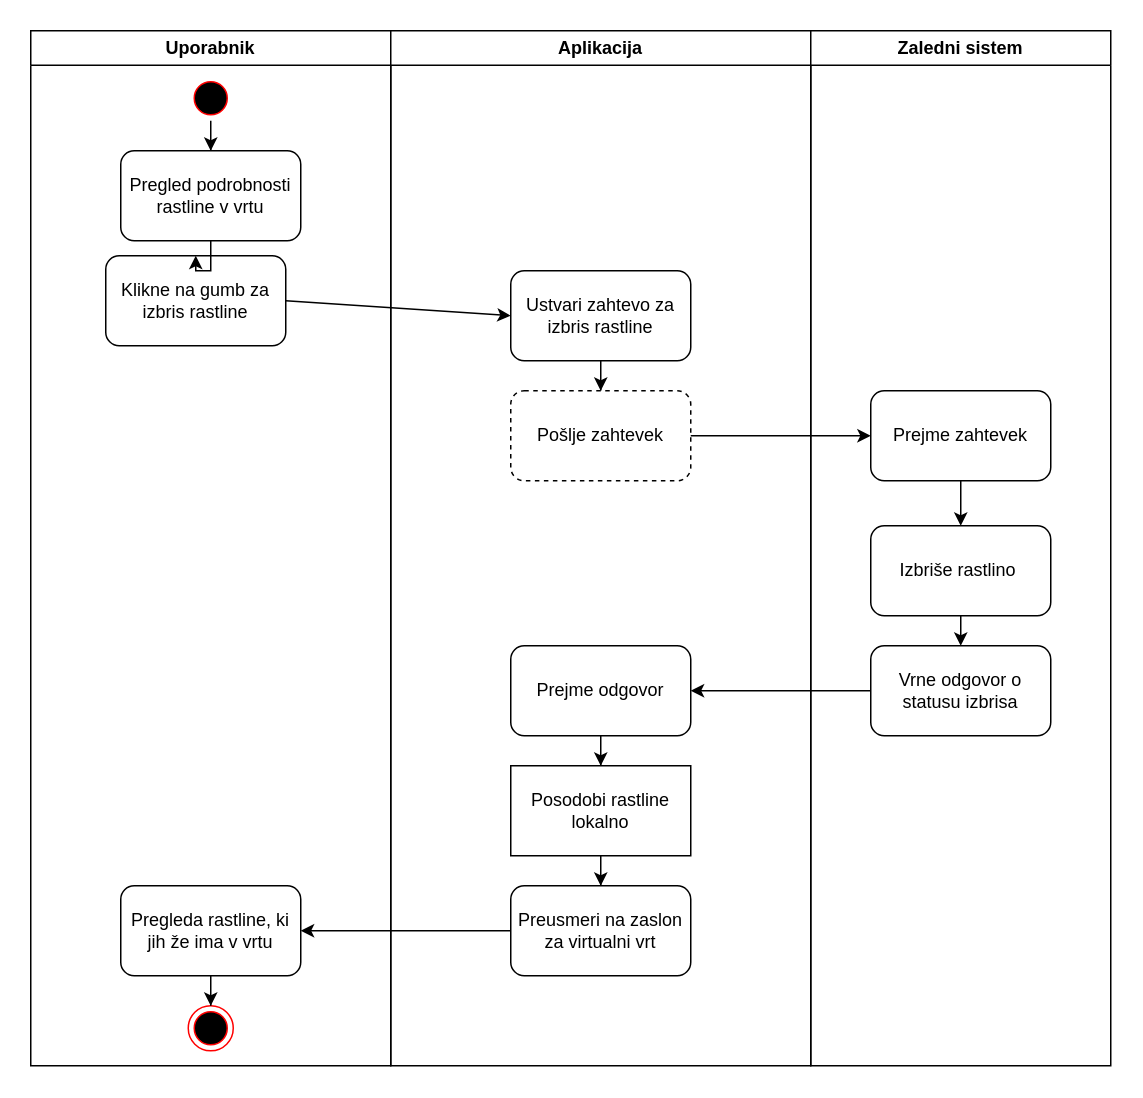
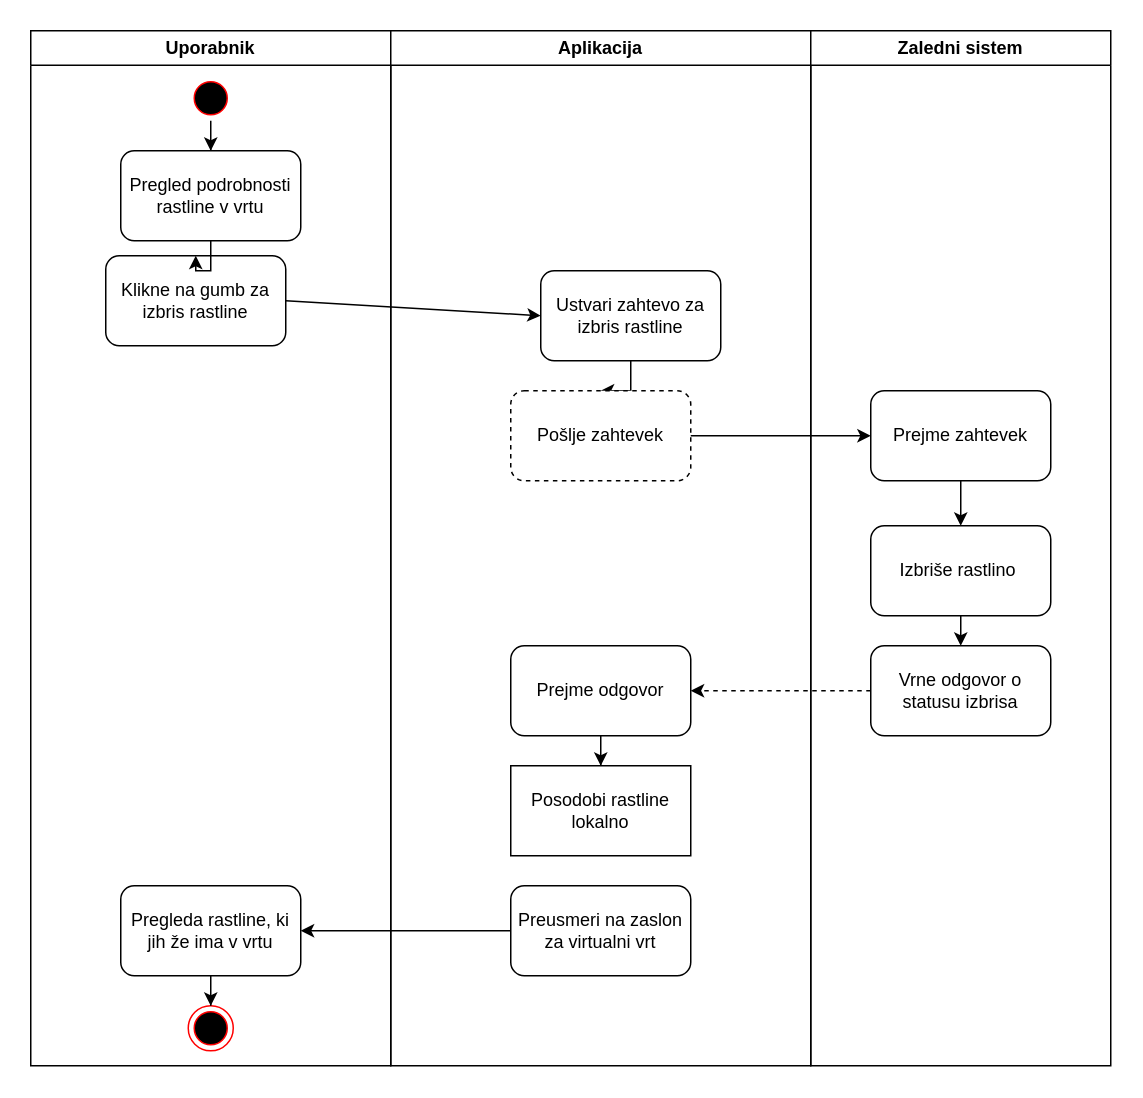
  <mxCell id="0" />
  <mxCell id="1" parent="0" />
  <mxCell id="2" value="Uporabnik" style="swimlane;whiteSpace=wrap;html=1;" parent="1" vertex="1"><mxGeometry x="20" y="20" width="240" height="690" as="geometry" /></mxCell>
  <mxCell id="3" value="" style="edgeStyle=orthogonalEdgeStyle;rounded=0;orthogonalLoop=1;jettySize=auto;html=1;" parent="2" source="4" target="8" edge="1"><mxGeometry relative="1" as="geometry" /></mxCell>
  <mxCell id="4" value="" style="ellipse;html=1;shape=startState;fillColor=#000000;strokeColor=#ff0000;" parent="2" vertex="1"><mxGeometry x="105" y="30" width="30" height="30" as="geometry" /></mxCell>
  <mxCell id="5" value="Klikne na gumb za izbris rastline" style="rounded=1;whiteSpace=wrap;html=1;" parent="2" vertex="1"><mxGeometry x="50" y="150" width="120" height="60" as="geometry" /></mxCell>
  <mxCell id="6" value="Pregleda rastline, ki jih že ima v vrtu" style="whiteSpace=wrap;html=1;rounded=1;" parent="2" vertex="1"><mxGeometry x="60" y="570" width="120" height="60" as="geometry" /></mxCell>
  <mxCell id="7" value="" style="edgeStyle=orthogonalEdgeStyle;rounded=0;orthogonalLoop=1;jettySize=auto;html=1;" parent="2" source="8" target="5" edge="1"><mxGeometry relative="1" as="geometry" /></mxCell>
  <mxCell id="8" value="Pregled podrobnosti rastline v vrtu" style="rounded=1;whiteSpace=wrap;html=1;" parent="2" vertex="1"><mxGeometry x="60" y="80" width="120" height="60" as="geometry" /></mxCell>
  <mxCell id="9" value="Aplikacija" style="swimlane;whiteSpace=wrap;html=1;" parent="1" vertex="1"><mxGeometry x="260" y="20" width="280" height="690" as="geometry" /></mxCell>
- <mxCell id="10" value="Ustvari zahtevo za izbris rastline" style="rounded=1;whiteSpace=wrap;html=1;" parent="9" vertex="1"><mxGeometry x="80" y="160" width="120" height="60" as="geometry" /></mxCell>
+ <mxCell id="10" value="Ustvari zahtevo za izbris rastline" style="rounded=1;whiteSpace=wrap;html=1;" parent="9" vertex="1"><mxGeometry x="100" y="160" width="120" height="60" as="geometry" /></mxCell>
  <mxCell id="11" value="" style="edgeStyle=orthogonalEdgeStyle;rounded=0;orthogonalLoop=1;jettySize=auto;html=1;exitX=0.5;exitY=1;exitDx=0;exitDy=0;" parent="9" source="10" target="14" edge="1"><mxGeometry relative="1" as="geometry"><mxPoint x="180" y="620" as="sourcePoint" /></mxGeometry></mxCell>
  <mxCell id="12" value="" style="edgeStyle=orthogonalEdgeStyle;rounded=0;orthogonalLoop=1;jettySize=auto;html=1;" parent="9" source="13" target="16" edge="1"><mxGeometry relative="1" as="geometry" /></mxCell>
  <mxCell id="13" value="Prejme odgovor" style="whiteSpace=wrap;html=1;rounded=1;" parent="9" vertex="1"><mxGeometry x="80" y="410" width="120" height="60" as="geometry" /></mxCell>
  <mxCell id="14" value="Pošlje zahtevek" style="rounded=1;whiteSpace=wrap;html=1;dashed=1;" parent="9" vertex="1"><mxGeometry x="80" y="240" width="120" height="60" as="geometry" /></mxCell>
- <mxCell id="15" value="" style="edgeStyle=orthogonalEdgeStyle;rounded=0;orthogonalLoop=1;jettySize=auto;html=1;" edge="1" parent="9" source="16" target="17"><mxGeometry relative="1" as="geometry" /></mxCell>
  <mxCell id="16" value="Posodobi rastline lokalno" style="whiteSpace=wrap;html=1;rounded=0;" parent="9" vertex="1"><mxGeometry x="80" y="490" width="120" height="60" as="geometry" /></mxCell>
  <mxCell id="17" value="Preusmeri na zaslon za virtualni vrt" style="whiteSpace=wrap;html=1;rounded=1;" vertex="1" parent="9"><mxGeometry x="80" y="570" width="120" height="60" as="geometry" /></mxCell>
  <mxCell id="18" value="Zaledni sistem" style="swimlane;whiteSpace=wrap;html=1;startSize=23;" parent="1" vertex="1"><mxGeometry x="540" y="20" width="200" height="690" as="geometry" /></mxCell>
  <mxCell id="19" value="" style="edgeStyle=orthogonalEdgeStyle;rounded=0;orthogonalLoop=1;jettySize=auto;html=1;" parent="18" source="20" target="21" edge="1"><mxGeometry relative="1" as="geometry" /></mxCell>
  <mxCell id="20" value="Prejme zahtevek" style="whiteSpace=wrap;html=1;rounded=1;" parent="18" vertex="1"><mxGeometry x="40" y="240" width="120" height="60" as="geometry" /></mxCell>
  <mxCell id="21" value="Izbriše rastlino&amp;nbsp;" style="whiteSpace=wrap;html=1;rounded=1;" parent="18" vertex="1"><mxGeometry x="40" y="330" width="120" height="60" as="geometry" /></mxCell>
  <mxCell id="22" value="" style="edgeStyle=orthogonalEdgeStyle;rounded=0;orthogonalLoop=1;jettySize=auto;html=1;exitX=0.5;exitY=1;exitDx=0;exitDy=0;entryX=0.5;entryY=0;entryDx=0;entryDy=0;" parent="18" source="21" target="23" edge="1"><mxGeometry relative="1" as="geometry"><mxPoint x="100" y="940" as="targetPoint" /></mxGeometry></mxCell>
  <mxCell id="23" value="Vrne odgovor o statusu izbrisa" style="whiteSpace=wrap;html=1;rounded=1;" parent="18" vertex="1"><mxGeometry x="40" y="410" width="120" height="60" as="geometry" /></mxCell>
  <mxCell id="24" value="" style="endArrow=classic;html=1;rounded=0;exitX=1;exitY=0.5;exitDx=0;exitDy=0;entryX=0;entryY=0.5;entryDx=0;entryDy=0;" parent="1" source="5" target="10" edge="1"><mxGeometry width="50" height="50" relative="1" as="geometry"><mxPoint x="160" y="390" as="sourcePoint" /><mxPoint x="210" y="340" as="targetPoint" /></mxGeometry></mxCell>
  <mxCell id="25" value="" style="edgeStyle=orthogonalEdgeStyle;rounded=0;orthogonalLoop=1;jettySize=auto;html=1;" parent="1" source="14" target="20" edge="1"><mxGeometry relative="1" as="geometry" /></mxCell>
- <mxCell id="26" style="edgeStyle=orthogonalEdgeStyle;rounded=0;orthogonalLoop=1;jettySize=auto;html=1;entryX=1;entryY=0.5;entryDx=0;entryDy=0;" parent="1" source="23" target="13" edge="1"><mxGeometry relative="1" as="geometry" /></mxCell>
+ <mxCell id="26" style="edgeStyle=orthogonalEdgeStyle;rounded=0;orthogonalLoop=1;jettySize=auto;html=1;entryX=1;entryY=0.5;entryDx=0;entryDy=0;dashed=1;" parent="1" source="23" target="13" edge="1"><mxGeometry relative="1" as="geometry" /></mxCell>
  <mxCell id="27" value="" style="edgeStyle=orthogonalEdgeStyle;rounded=0;orthogonalLoop=1;jettySize=auto;html=1;exitX=0;exitY=0.5;exitDx=0;exitDy=0;entryX=1;entryY=0.5;entryDx=0;entryDy=0;" parent="1" source="17" target="6" edge="1"><mxGeometry relative="1" as="geometry"><Array as="points" /></mxGeometry></mxCell>
  <mxCell id="28" value="" style="ellipse;html=1;shape=endState;fillColor=#000000;strokeColor=#ff0000;" parent="1" vertex="1"><mxGeometry x="125" y="670" width="30" height="30" as="geometry" /></mxCell>
  <mxCell id="29" style="edgeStyle=orthogonalEdgeStyle;rounded=0;orthogonalLoop=1;jettySize=auto;html=1;entryX=0.5;entryY=0;entryDx=0;entryDy=0;" parent="1" source="6" target="28" edge="1"><mxGeometry relative="1" as="geometry"><mxPoint x="170" y="589.93" as="targetPoint" /><Array as="points" /></mxGeometry></mxCell>
